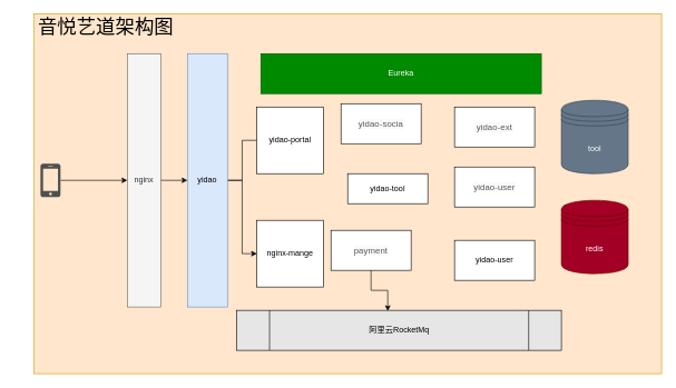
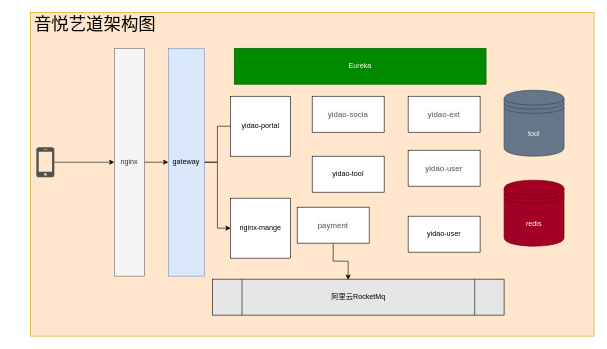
  <mxCell id="0" />
  <mxCell id="1" parent="0" />
  <mxCell id="2" value="" style="rounded=0;whiteSpace=wrap;html=1;fillColor=#ffe6cc;strokeColor=#d79b00;" vertex="1" parent="1"><mxGeometry x="50" y="20" width="940" height="540" as="geometry" /></mxCell>
  <mxCell id="3" value="" style="edgeStyle=orthogonalEdgeStyle;rounded=0;orthogonalLoop=1;jettySize=auto;html=1;" edge="1" parent="1" source="4" target="7"><mxGeometry relative="1" as="geometry" /></mxCell>
  <mxCell id="4" value="nginx" style="rounded=0;whiteSpace=wrap;html=1;fillColor=#f5f5f5;strokeColor=#666666;fontColor=#333333;" vertex="1" parent="1"><mxGeometry x="190" y="80" width="50" height="380" as="geometry" /></mxCell>
  <mxCell id="5" style="edgeStyle=orthogonalEdgeStyle;rounded=0;orthogonalLoop=1;jettySize=auto;html=1;entryX=0;entryY=0.5;entryDx=0;entryDy=0;endArrow=none;" edge="1" parent="1" source="7" target="8"><mxGeometry relative="1" as="geometry" /></mxCell>
  <mxCell id="6" style="edgeStyle=orthogonalEdgeStyle;rounded=0;orthogonalLoop=1;jettySize=auto;html=1;entryX=0;entryY=0.5;entryDx=0;entryDy=0;" edge="1" parent="1" source="7" target="9"><mxGeometry relative="1" as="geometry" /></mxCell>
- <mxCell id="7" value="yidao" style="rounded=0;whiteSpace=wrap;html=1;fillColor=#dae8fc;strokeColor=#6c8ebf;" vertex="1" parent="1"><mxGeometry x="280" y="80" width="60" height="380" as="geometry" /></mxCell>
+ <mxCell id="7" value="gateway" style="rounded=0;whiteSpace=wrap;html=1;fillColor=#dae8fc;strokeColor=#6c8ebf;" vertex="1" parent="1"><mxGeometry x="280" y="80" width="60" height="380" as="geometry" /></mxCell>
  <mxCell id="8" value="yidao-portal" style="whiteSpace=wrap;html=1;aspect=fixed;" vertex="1" parent="1"><mxGeometry x="384" y="160" width="100" height="100" as="geometry" /></mxCell>
  <mxCell id="9" value="nginx-mange" style="whiteSpace=wrap;html=1;aspect=fixed;" vertex="1" parent="1"><mxGeometry x="384" y="330" width="100" height="100" as="geometry" /></mxCell>
  <mxCell id="10" value="yidao-user" style="rounded=0;whiteSpace=wrap;html=1;" vertex="1" parent="1"><mxGeometry x="680" y="360" width="120" height="60" as="geometry" /></mxCell>
  <mxCell id="11" style="edgeStyle=orthogonalEdgeStyle;rounded=0;orthogonalLoop=1;jettySize=auto;html=1;entryX=0.465;entryY=0.017;entryDx=0;entryDy=0;entryPerimeter=0;" edge="1" parent="1" source="12" target="22"><mxGeometry relative="1" as="geometry" /></mxCell>
  <mxCell id="12" value="&lt;span class=&quot;cm-variable&quot; style=&quot;box-sizing: border-box ; color: rgb(89 , 89 , 89) ; font-family: , &amp;#34;consolas&amp;#34; , &amp;#34;liberation mono&amp;#34; , &amp;#34;menlo&amp;#34; , &amp;#34;courier&amp;#34; , monospace ; font-size: 13px ; letter-spacing: 0.12px ; background-color: rgb(249 , 249 , 249)&quot;&gt;payment&lt;/span&gt;&lt;span style=&quot;color: rgb(89 , 89 , 89) ; font-family: , &amp;#34;consolas&amp;#34; , &amp;#34;liberation mono&amp;#34; , &amp;#34;menlo&amp;#34; , &amp;#34;courier&amp;#34; , monospace ; font-size: 13px ; letter-spacing: 0.12px ; background-color: rgb(249 , 249 , 249)&quot;&gt; &lt;/span&gt;" style="rounded=0;whiteSpace=wrap;html=1;" vertex="1" parent="1"><mxGeometry x="495" y="345" width="120" height="60" as="geometry" /></mxCell>
- <mxCell id="13" value="yidao-tool" style="rounded=0;whiteSpace=wrap;html=1;" vertex="1" parent="1"><mxGeometry x="520" y="260" width="120" height="45" as="geometry" /></mxCell>
- <mxCell id="14" value="&lt;span class=&quot;cm-variable&quot; style=&quot;box-sizing: border-box ; color: rgb(89 , 89 , 89) ; font-family: , &amp;#34;consolas&amp;#34; , &amp;#34;liberation mono&amp;#34; , &amp;#34;menlo&amp;#34; , &amp;#34;courier&amp;#34; , monospace ; font-size: 13px ; letter-spacing: 0.12px ; background-color: rgb(249 , 249 , 249)&quot;&gt;yidao&lt;/span&gt;&lt;span class=&quot;cm-operator&quot; style=&quot;box-sizing: border-box ; color: rgb(215 , 58 , 73) ; font-family: , &amp;#34;consolas&amp;#34; , &amp;#34;liberation mono&amp;#34; , &amp;#34;menlo&amp;#34; , &amp;#34;courier&amp;#34; , monospace ; font-size: 13px ; letter-spacing: 0.12px ; background-color: rgb(249 , 249 , 249)&quot;&gt;-&lt;/span&gt;&lt;span class=&quot;cm-variable&quot; style=&quot;box-sizing: border-box ; color: rgb(89 , 89 , 89) ; font-family: , &amp;#34;consolas&amp;#34; , &amp;#34;liberation mono&amp;#34; , &amp;#34;menlo&amp;#34; , &amp;#34;courier&amp;#34; , monospace ; font-size: 13px ; letter-spacing: 0.12px ; background-color: rgb(249 , 249 , 249)&quot;&gt;socia&lt;/span&gt;" style="rounded=0;whiteSpace=wrap;html=1;" vertex="1" parent="1"><mxGeometry x="510" y="155" width="120" height="60" as="geometry" /></mxCell>
+ <mxCell id="13" value="yidao-tool" style="rounded=0;whiteSpace=wrap;html=1;" vertex="1" parent="1"><mxGeometry x="520" y="260" width="120" height="60" as="geometry" /></mxCell>
+ <mxCell id="14" value="&lt;span class=&quot;cm-variable&quot; style=&quot;box-sizing: border-box ; color: rgb(89 , 89 , 89) ; font-family: , &amp;#34;consolas&amp;#34; , &amp;#34;liberation mono&amp;#34; , &amp;#34;menlo&amp;#34; , &amp;#34;courier&amp;#34; , monospace ; font-size: 13px ; letter-spacing: 0.12px ; background-color: rgb(249 , 249 , 249)&quot;&gt;yidao&lt;/span&gt;&lt;span class=&quot;cm-operator&quot; style=&quot;box-sizing: border-box ; color: rgb(215 , 58 , 73) ; font-family: , &amp;#34;consolas&amp;#34; , &amp;#34;liberation mono&amp;#34; , &amp;#34;menlo&amp;#34; , &amp;#34;courier&amp;#34; , monospace ; font-size: 13px ; letter-spacing: 0.12px ; background-color: rgb(249 , 249 , 249)&quot;&gt;-&lt;/span&gt;&lt;span class=&quot;cm-variable&quot; style=&quot;box-sizing: border-box ; color: rgb(89 , 89 , 89) ; font-family: , &amp;#34;consolas&amp;#34; , &amp;#34;liberation mono&amp;#34; , &amp;#34;menlo&amp;#34; , &amp;#34;courier&amp;#34; , monospace ; font-size: 13px ; letter-spacing: 0.12px ; background-color: rgb(249 , 249 , 249)&quot;&gt;socia&lt;/span&gt;" style="rounded=0;whiteSpace=wrap;html=1;" vertex="1" parent="1"><mxGeometry x="520" y="160" width="120" height="60" as="geometry" /></mxCell>
  <mxCell id="15" value="&lt;span class=&quot;cm-variable&quot; style=&quot;box-sizing: border-box ; color: rgb(89 , 89 , 89) ; font-family: , &amp;#34;consolas&amp;#34; , &amp;#34;liberation mono&amp;#34; , &amp;#34;menlo&amp;#34; , &amp;#34;courier&amp;#34; , monospace ; font-size: 13px ; letter-spacing: 0.12px ; background-color: rgb(249 , 249 , 249)&quot;&gt;yidao&lt;/span&gt;&lt;span class=&quot;cm-operator&quot; style=&quot;box-sizing: border-box ; color: rgb(215 , 58 , 73) ; font-family: , &amp;#34;consolas&amp;#34; , &amp;#34;liberation mono&amp;#34; , &amp;#34;menlo&amp;#34; , &amp;#34;courier&amp;#34; , monospace ; font-size: 13px ; letter-spacing: 0.12px ; background-color: rgb(249 , 249 , 249)&quot;&gt;-&lt;/span&gt;&lt;span class=&quot;cm-operator&quot; style=&quot;box-sizing: border-box ; font-size: 13px ; letter-spacing: 0.12px ; background-color: rgb(249 , 249 , 249)&quot;&gt;&lt;font color=&quot;#595959&quot;&gt;ext&lt;/font&gt;&lt;/span&gt;" style="rounded=0;whiteSpace=wrap;html=1;" vertex="1" parent="1"><mxGeometry x="680" y="160" width="120" height="60" as="geometry" /></mxCell>
  <mxCell id="16" value="&lt;span class=&quot;cm-variable&quot; style=&quot;text-align: left ; box-sizing: border-box ; color: rgb(89 , 89 , 89) ; font-size: 13px ; letter-spacing: 0.12px ; background-color: rgb(249 , 249 , 249)&quot;&gt;yidao&lt;/span&gt;&lt;span class=&quot;cm-operator&quot; style=&quot;text-align: left ; box-sizing: border-box ; color: rgb(215 , 58 , 73) ; font-size: 13px ; letter-spacing: 0.12px ; background-color: rgb(249 , 249 , 249)&quot;&gt;-&lt;/span&gt;&lt;span class=&quot;cm-variable&quot; style=&quot;text-align: left ; box-sizing: border-box ; color: rgb(89 , 89 , 89) ; font-size: 13px ; letter-spacing: 0.12px ; background-color: rgb(249 , 249 , 249)&quot;&gt;user&lt;/span&gt;" style="rounded=0;whiteSpace=wrap;html=1;" vertex="1" parent="1"><mxGeometry x="680" y="250" width="120" height="60" as="geometry" /></mxCell>
  <mxCell id="17" value="Eureka" style="rounded=0;whiteSpace=wrap;html=1;fillColor=#008a00;strokeColor=#005700;fontColor=#ffffff;" vertex="1" parent="1"><mxGeometry x="390" y="80" width="420" height="60" as="geometry" /></mxCell>
  <mxCell id="18" style="edgeStyle=orthogonalEdgeStyle;rounded=0;orthogonalLoop=1;jettySize=auto;html=1;entryX=0;entryY=0.5;entryDx=0;entryDy=0;" edge="1" parent="1" source="19" target="4"><mxGeometry relative="1" as="geometry" /></mxCell>
  <mxCell id="19" value="" style="pointerEvents=1;shadow=0;dashed=0;html=1;strokeColor=none;fillColor=#505050;labelPosition=center;verticalLabelPosition=bottom;verticalAlign=top;outlineConnect=0;align=center;shape=mxgraph.office.devices.cell_phone_iphone_proportional;" vertex="1" parent="1"><mxGeometry x="60" y="245" width="30" height="50" as="geometry" /></mxCell>
  <mxCell id="20" value="redis" style="shape=datastore;whiteSpace=wrap;html=1;fillColor=#a20025;strokeColor=#6F0000;fontColor=#ffffff;" vertex="1" parent="1"><mxGeometry x="840" y="300" width="100" height="110" as="geometry" /></mxCell>
  <mxCell id="21" value="tool" style="shape=datastore;whiteSpace=wrap;html=1;fillColor=#647687;strokeColor=#314354;fontColor=#ffffff;" vertex="1" parent="1"><mxGeometry x="840" y="150" width="100" height="110" as="geometry" /></mxCell>
  <mxCell id="22" value="阿里云RocketMq" style="shape=process;whiteSpace=wrap;html=1;backgroundOutline=1;fillColor=#E6E6E6;" vertex="1" parent="1"><mxGeometry x="354" y="465" width="486" height="60" as="geometry" /></mxCell>
  <mxCell id="23" value="&lt;font style=&quot;font-size: 29px&quot;&gt;音悦艺道架构图&lt;/font&gt;" style="text;html=1;strokeColor=none;fillColor=none;align=center;verticalAlign=middle;whiteSpace=wrap;rounded=0;" vertex="1" parent="1"><mxGeometry y="20" width="276" height="40" as="geometry" x="20" /></mxCell>
